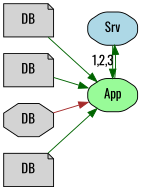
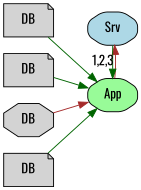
  digraph {
    fixedsize=true
    fontname=Oswald
    rankdir=LR
    node [fontname=Oswald shape=note style=filled]
    edge [color=darkgreen fontname=Oswald]
    n1 [label=DB]
    n2 [label=DB]
    n3 [label=DB shape=octagon]
    n4 [label=DB]
    n5 [fillcolor=palegreen label=App shape=octagon style="filled,rounded"]
    n6 [fillcolor=lightblue label=Srv shape=octagon style="filled,rounded"]
    subgraph sub_1 {
      rank=same
      n1
      n2
      n3
      n4
    }
    subgraph sub_2 {
      rank=same
      n5
      n6
    }
    n1 -> n5
    n2 -> n5
    n3 -> n5 [color=brown]
    n4 -> n5
-   n5 -> n6
+   n5 -> n6 [color=brown]
    n6 -> n5 [label="1,2,3"]
  }
